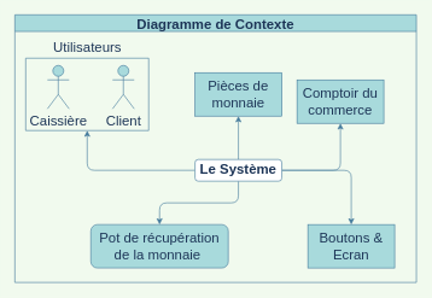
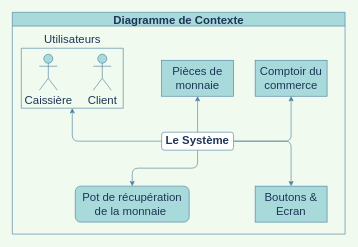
  <mxCell id="0" />
  <mxCell id="1" parent="0" />
  <mxCell id="2" style="edgeStyle=orthogonalEdgeStyle;curved=0;rounded=1;sketch=0;orthogonalLoop=1;jettySize=auto;html=1;fontSize=19;fontColor=#1D3557;strokeColor=#457B9D;fillColor=#A8DADC;entryX=0.5;entryY=1;entryDx=0;entryDy=0;" edge="1" parent="1" source="7" target="10"><mxGeometry relative="1" as="geometry"><mxPoint x="125" y="190" as="targetPoint" /></mxGeometry></mxCell>
  <mxCell id="3" style="edgeStyle=orthogonalEdgeStyle;curved=0;rounded=1;sketch=0;orthogonalLoop=1;jettySize=auto;html=1;entryX=0.5;entryY=1;entryDx=0;entryDy=0;fontSize=19;fontColor=#1D3557;strokeColor=#457B9D;fillColor=#A8DADC;" edge="1" parent="1" source="7" target="12"><mxGeometry relative="1" as="geometry" /></mxCell>
  <mxCell id="4" style="edgeStyle=orthogonalEdgeStyle;curved=0;rounded=1;sketch=0;orthogonalLoop=1;jettySize=auto;html=1;entryX=0.5;entryY=1;entryDx=0;entryDy=0;fontSize=19;fontColor=#1D3557;strokeColor=#457B9D;fillColor=#A8DADC;" edge="1" parent="1" source="7" target="13"><mxGeometry relative="1" as="geometry" /></mxCell>
  <mxCell id="5" style="edgeStyle=orthogonalEdgeStyle;curved=0;rounded=1;sketch=0;orthogonalLoop=1;jettySize=auto;html=1;entryX=0.5;entryY=0;entryDx=0;entryDy=0;fontSize=19;fontColor=#1D3557;strokeColor=#457B9D;fillColor=#A8DADC;" edge="1" parent="1" source="7" target="14"><mxGeometry relative="1" as="geometry" /></mxCell>
  <mxCell id="6" style="edgeStyle=orthogonalEdgeStyle;curved=0;rounded=1;sketch=0;orthogonalLoop=1;jettySize=auto;html=1;fontSize=19;fontColor=#1D3557;strokeColor=#457B9D;fillColor=#A8DADC;" edge="1" parent="1" source="7" target="15"><mxGeometry relative="1" as="geometry" /></mxCell>
  <mxCell id="7" value="&lt;b&gt;&lt;font style=&quot;font-size: 19px&quot;&gt;Le Système&lt;/font&gt;&lt;/b&gt;" style="rounded=1;whiteSpace=wrap;html=1;sketch=0;fontColor=#1D3557;strokeColor=#457B9D;fillColor=#ffffff;" vertex="1" parent="1"><mxGeometry x="269" y="220" width="120" height="30" as="geometry" /></mxCell>
  <mxCell id="8" value="Caissière" style="shape=umlActor;verticalLabelPosition=bottom;verticalAlign=top;html=1;outlineConnect=0;rounded=0;sketch=0;fontSize=19;fontColor=#1D3557;strokeColor=#457B9D;fillColor=#A8DADC;" vertex="1" parent="1"><mxGeometry x="65" y="90" width="30" height="60" as="geometry" /></mxCell>
  <mxCell id="9" value="Client" style="shape=umlActor;verticalLabelPosition=bottom;verticalAlign=top;html=1;outlineConnect=0;rounded=0;sketch=0;fontSize=19;fontColor=#1D3557;strokeColor=#457B9D;fillColor=#A8DADC;" vertex="1" parent="1"><mxGeometry x="155" y="90" width="30" height="60" as="geometry" /></mxCell>
  <mxCell id="10" value="" style="swimlane;startSize=0;rounded=0;sketch=0;fontSize=19;fontColor=#1D3557;strokeColor=#457B9D;fillColor=#A8DADC;" vertex="1" parent="1"><mxGeometry x="35" y="80" width="170" height="100" as="geometry" /></mxCell>
  <mxCell id="11" value="Utilisateurs" style="text;html=1;align=center;verticalAlign=middle;resizable=0;points=[];autosize=1;strokeColor=none;fillColor=none;fontSize=19;fontColor=#1D3557;" vertex="1" parent="1"><mxGeometry x="65" y="50" width="110" height="30" as="geometry" /></mxCell>
  <mxCell id="12" value="Pièces de monnaie" style="rounded=0;whiteSpace=wrap;html=1;sketch=0;fontSize=19;fontColor=#1D3557;strokeColor=#457B9D;fillColor=#A8DADC;" vertex="1" parent="1"><mxGeometry x="269" y="100" width="120" height="60" as="geometry" /></mxCell>
- <mxCell id="13" value="Comptoir du commerce" style="rounded=0;whiteSpace=wrap;html=1;sketch=0;fontSize=19;fontColor=#1D3557;strokeColor=#457B9D;fillColor=#A8DADC;" vertex="1" parent="1"><mxGeometry x="410" y="110" width="120" height="60" as="geometry" /></mxCell>
+ <mxCell id="13" value="Comptoir du commerce" style="rounded=0;whiteSpace=wrap;html=1;sketch=0;fontSize=19;fontColor=#1D3557;strokeColor=#457B9D;fillColor=#A8DADC;" vertex="1" parent="1"><mxGeometry x="425" y="100" width="120" height="60" as="geometry" /></mxCell>
  <mxCell id="14" value="Boutons &amp;amp; Ecran" style="rounded=0;whiteSpace=wrap;html=1;sketch=0;fontSize=19;fontColor=#1D3557;strokeColor=#457B9D;fillColor=#A8DADC;" vertex="1" parent="1"><mxGeometry x="425" y="310" width="120" height="60" as="geometry" /></mxCell>
  <mxCell id="15" value="Pot de récupération de la monnaie&amp;nbsp;" style="whiteSpace=wrap;html=1;sketch=0;fontSize=19;fontColor=#1D3557;strokeColor=#457B9D;fillColor=#A8DADC;rounded=1;" vertex="1" parent="1"><mxGeometry x="125" y="310" width="190" height="60" as="geometry" /></mxCell>
  <mxCell id="16" value="Diagramme de Contexte" style="swimlane;rounded=0;sketch=0;fontSize=19;fontColor=#1D3557;strokeColor=#457B9D;fillColor=#A8DADC;" vertex="1" parent="1"><mxGeometry x="20" y="20" width="555" height="370" as="geometry" /></mxCell>
